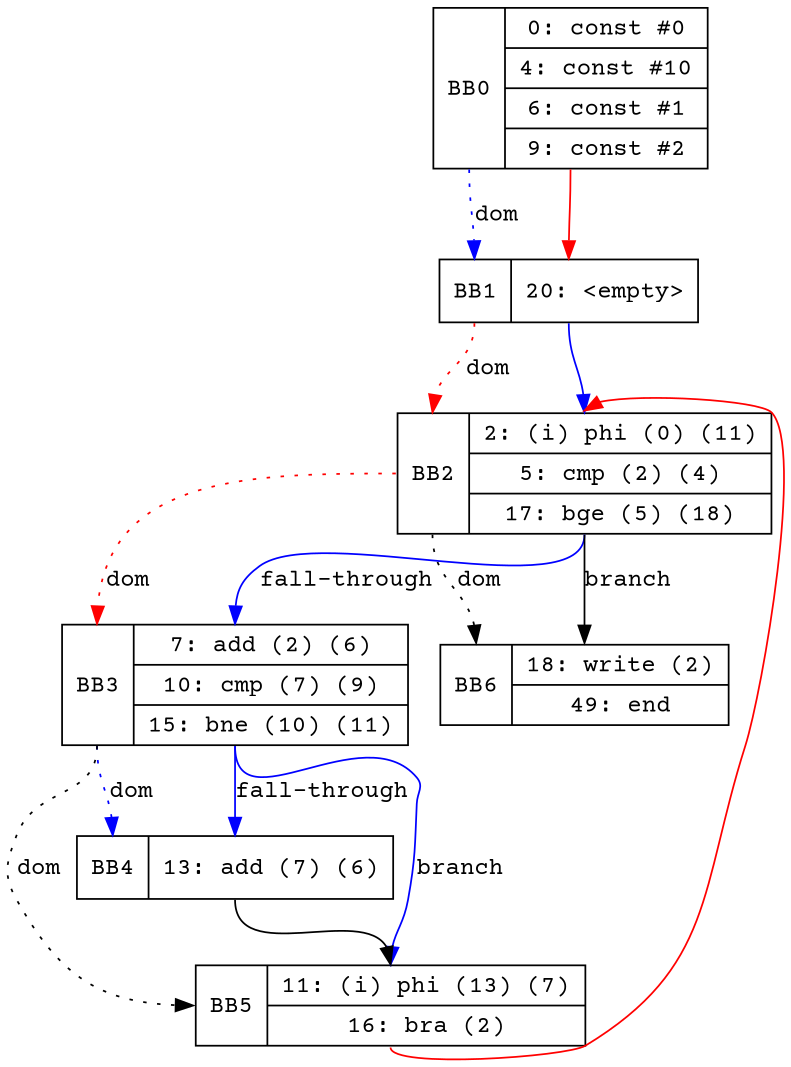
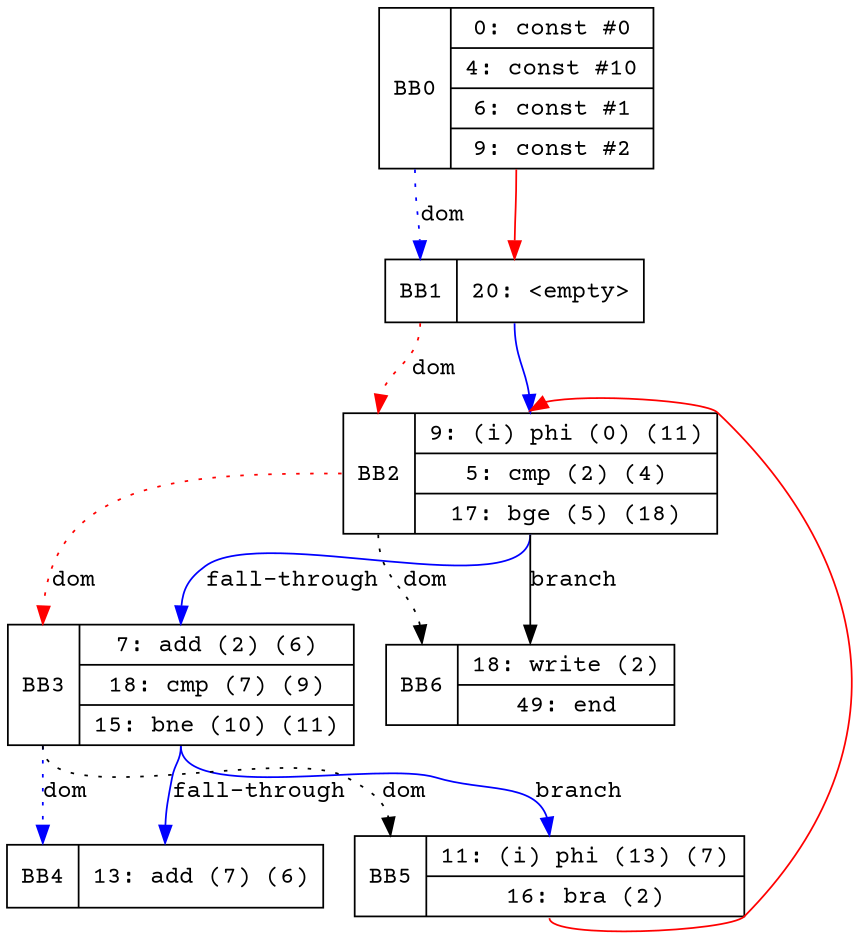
  digraph {
    fontname="Courier Prime"
    node [fontname="Courier Prime" shape=record]
    edge [color=blue fontname="Courier Prime" headport=n tailport=s]
    n1 [label="<b>BB0 | { 0: const #0 | 4: const #10 | 6: const #1 | 9: const #2 }"]
    n2 [label="<b>BB1 | { 20: \<empty\> }"]
-   n3 [label="<b>BB2 | { 2: (i) phi (0) (11) | 5: cmp (2) (4) | 17: bge (5) (18) }"]
-   n4 [label="<b>BB3 | { 7: add (2) (6) | 10: cmp (7) (9) | 15: bne (10) (11) }"]
+   n3 [label="<b>BB2 | { 9: (i) phi (0) (11) | 5: cmp (2) (4) | 17: bge (5) (18) }"]
+   n4 [label="<b>BB3 | { 7: add (2) (6) | 18: cmp (7) (9) | 15: bne (10) (11) }"]
    n5 [label="<b>BB6 | { 18: write (2) | 49: end }"]
    n6 [label="<b>BB4 | { 13: add (7) (6) }"]
    n7 [label="<b>BB5 | { 11: (i) phi (13) (7) | 16: bra (2) }"]
    n1 -> n2 [headport=b label=dom style=dotted tailport=b]
    n1 -> n2 [color=red]
    n2 -> n3
    n2 -> n3 [color=red headport=b label=dom style=dotted tailport=b]
    n3 -> n4 [label="fall-through"]
    n3 -> n4 [color=red headport=b label=dom style=dotted tailport=b]
    n3 -> n5 [color=black label=branch]
    n3 -> n5 [color=black headport=b label=dom style=dotted tailport=b]
    n4 -> n6 [label="fall-through"]
    n4 -> n6 [headport=b label=dom style=dotted tailport=b]
    n4 -> n7 [label=branch]
    n4 -> n7 [color=black headport=b label=dom style=dotted tailport=b]
-   n6 -> n7 [color=black]
    n7 -> n3 [color=red]
  }
